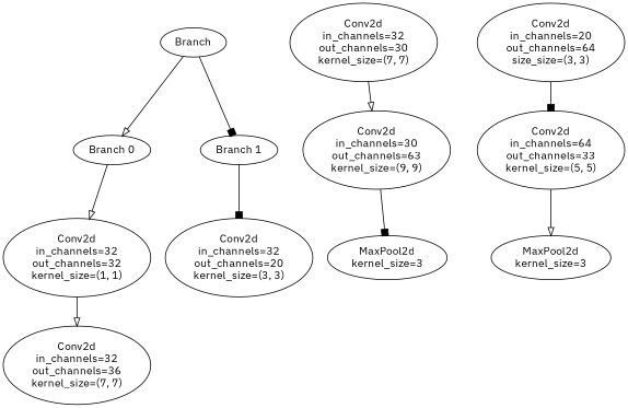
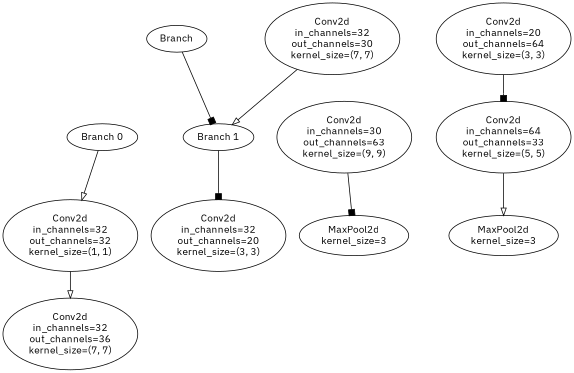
  digraph {
    fontname="IBM Plex Sans"
    node [fontname="IBM Plex Sans"]
    edge [arrowhead=onormal fontname="IBM Plex Sans"]
    n1 [label=Branch]
    n2 [label="Branch 0"]
    n3 [label="Branch 1"]
    n4 [label="Conv2d\nin_channels=32\nout_channels=32\nkernel_size=(1, 1)"]
    n5 [label="Conv2d\nin_channels=32\nout_channels=20\nkernel_size=(3, 3)"]
    n6 [label="Conv2d\nin_channels=32\nout_channels=36\nkernel_size=(7, 7)"]
-   n7 [label="Conv2d\nin_channels=20\nout_channels=64\nsize_size=(3, 3)"]
+   n7 [label="Conv2d\nin_channels=20\nout_channels=64\nkernel_size=(3, 3)"]
    n8 [label="Conv2d\nin_channels=64\nout_channels=33\nkernel_size=(5, 5)"]
    n9 [label="MaxPool2d\nkernel_size=3"]
    n10 [label="Conv2d\nin_channels=32\nout_channels=30\nkernel_size=(7, 7)"]
    n11 [label="Conv2d\nin_channels=30\nout_channels=63\nkernel_size=(9, 9)"]
    n12 [label="MaxPool2d\nkernel_size=3"]
-   n1 -> n2
    n1 -> n3 [arrowhead=box]
    n2 -> n4
    n3 -> n5 [arrowhead=box]
    n4 -> n6
    n7 -> n8 [arrowhead=box]
    n8 -> n9
-   n10 -> n11
+   n10 -> n3
    n11 -> n12 [arrowhead=box]
  }
